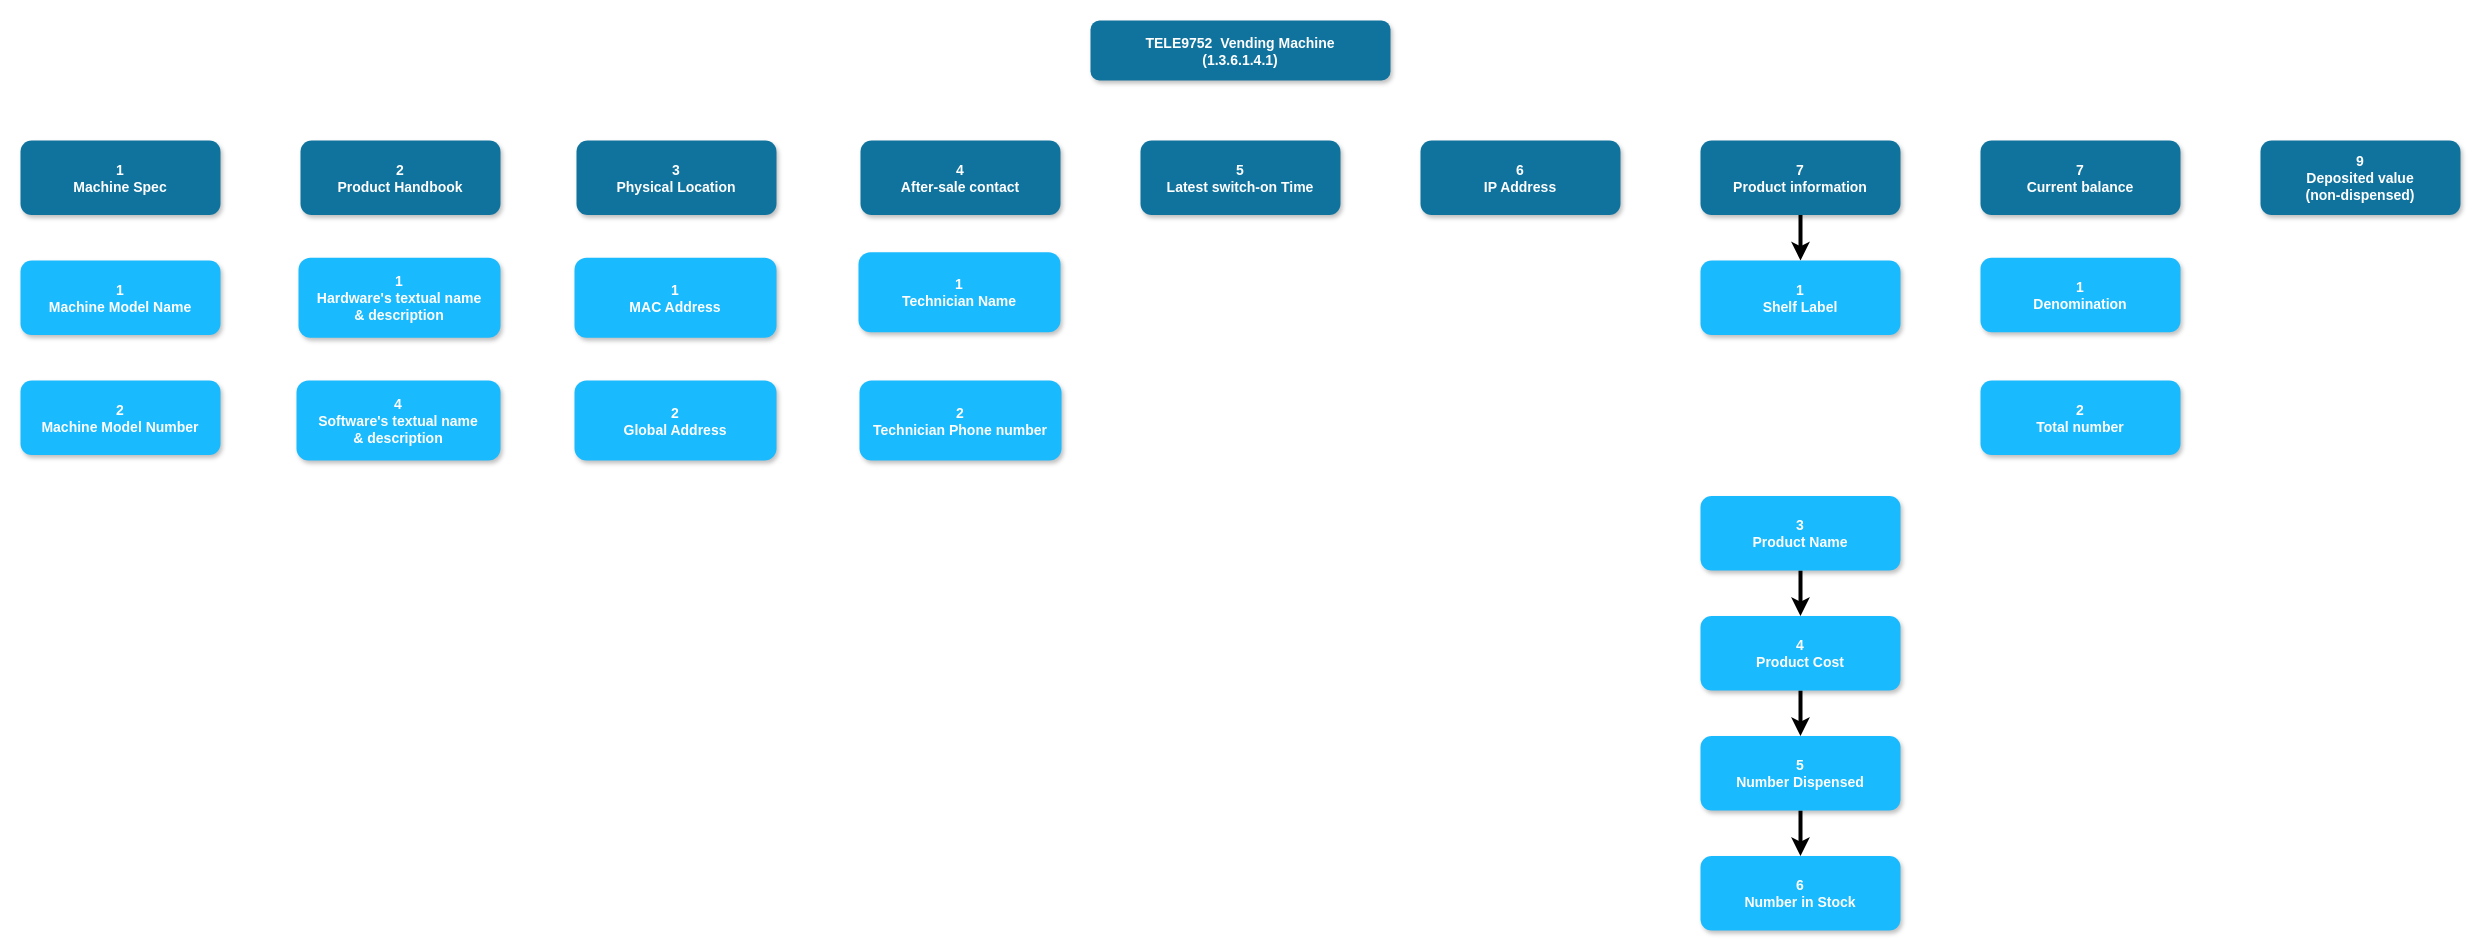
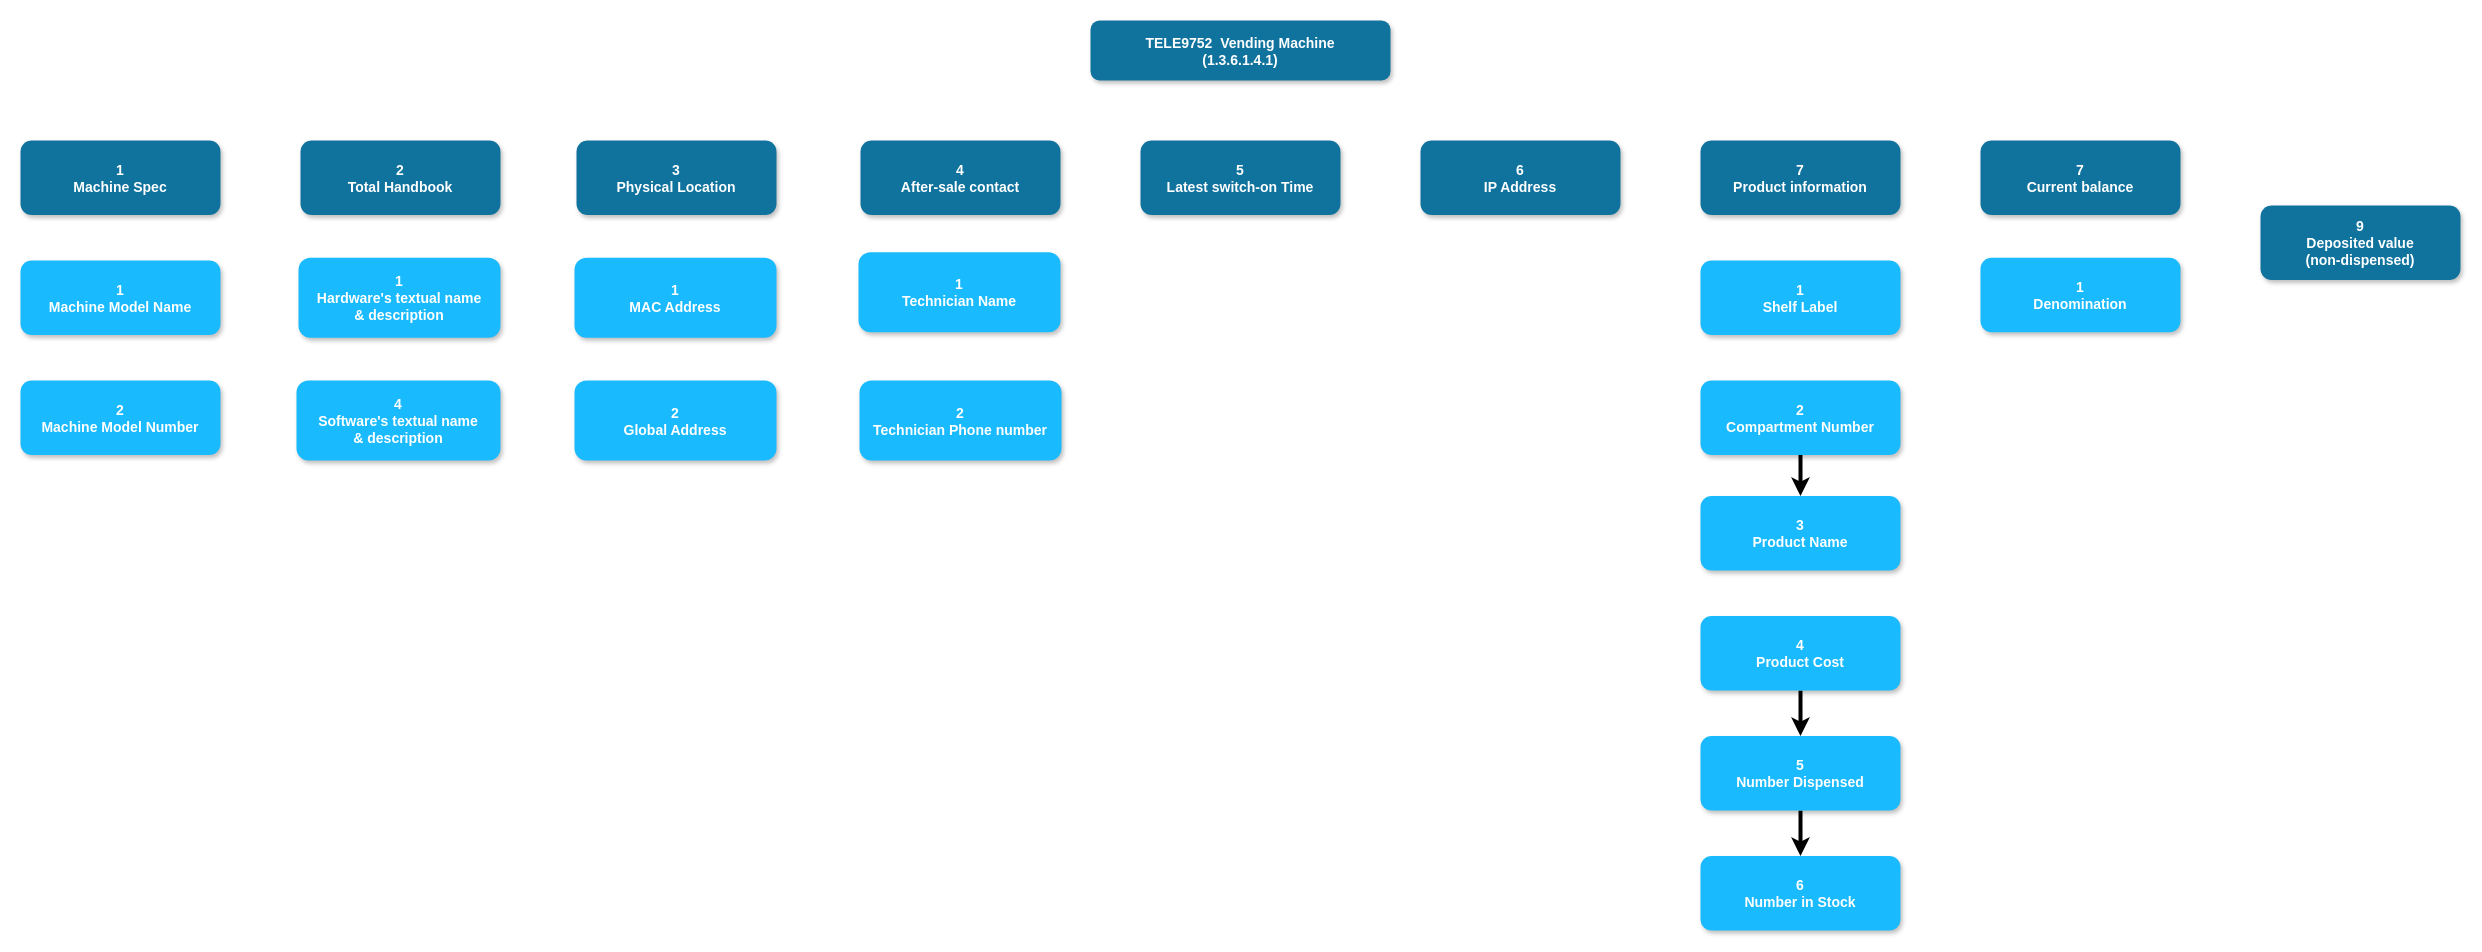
  <mxCell id="0" />
  <mxCell id="1" parent="0" />
  <mxCell id="2" value="TELE9752  Vending Machine&#10;(1.3.6.1.4.1)" style="rounded=1;fillColor=#10739E;strokeColor=none;shadow=1;gradientColor=none;fontStyle=1;fontColor=#FFFFFF;fontSize=14;" vertex="1" parent="1"><mxGeometry x="1090" y="20" width="300" height="60" as="geometry" /></mxCell>
  <mxCell id="3" value="1&#10;Machine Spec" style="rounded=1;fillColor=#10739E;strokeColor=none;shadow=1;gradientColor=none;fontStyle=1;fontColor=#FFFFFF;fontSize=14;" vertex="1" parent="1"><mxGeometry x="20" y="140" width="200" height="74.5" as="geometry" /></mxCell>
  <mxCell id="4" value="1&#10;Machine Model Name" style="rounded=1;fillColor=#1ABAFF;strokeColor=none;shadow=1;gradientColor=none;fontStyle=1;fontColor=#FFFFFF;fontSize=14;" vertex="1" parent="1"><mxGeometry x="20" y="260" width="200" height="74.5" as="geometry" /></mxCell>
  <mxCell id="5" value="2&#10;Machine Model Number" style="rounded=1;fillColor=#1ABAFF;strokeColor=none;shadow=1;gradientColor=none;fontStyle=1;fontColor=#FFFFFF;fontSize=14;" vertex="1" parent="1"><mxGeometry x="20" y="380" width="200" height="74.5" as="geometry" /></mxCell>
- <mxCell id="6" value="2&#10;Product Handbook" style="rounded=1;fillColor=#10739E;strokeColor=none;shadow=1;gradientColor=none;fontStyle=1;fontColor=#FFFFFF;fontSize=14;" vertex="1" parent="1"><mxGeometry x="300" y="140" width="200" height="74.5" as="geometry" /></mxCell>
+ <mxCell id="6" value="2&#10;Total Handbook" style="rounded=1;fillColor=#10739E;strokeColor=none;shadow=1;gradientColor=none;fontStyle=1;fontColor=#FFFFFF;fontSize=14;" vertex="1" parent="1"><mxGeometry x="300" y="140" width="200" height="74.5" as="geometry" /></mxCell>
  <mxCell id="7" value="1&#10;Hardware's textual name &#10;&amp; description" style="rounded=1;fillColor=#1ABAFF;strokeColor=none;shadow=1;gradientColor=none;fontStyle=1;fontColor=#FFFFFF;fontSize=14;" vertex="1" parent="1"><mxGeometry x="298" y="257.25" width="202" height="80" as="geometry" /></mxCell>
  <mxCell id="8" value="4&#10;Software's textual name &#10;&amp; description" style="rounded=1;fillColor=#1ABAFF;strokeColor=none;shadow=1;gradientColor=none;fontStyle=1;fontColor=#FFFFFF;fontSize=14;" vertex="1" parent="1"><mxGeometry x="296" y="380" width="204" height="80" as="geometry" /></mxCell>
  <mxCell id="9" value="3&#10;Physical Location" style="rounded=1;fillColor=#10739E;strokeColor=none;shadow=1;gradientColor=none;fontStyle=1;fontColor=#FFFFFF;fontSize=14;" vertex="1" parent="1"><mxGeometry x="576" y="140" width="200" height="74.5" as="geometry" /></mxCell>
  <mxCell id="10" value="4&#10;After-sale contact" style="rounded=1;fillColor=#10739E;strokeColor=none;shadow=1;gradientColor=none;fontStyle=1;fontColor=#FFFFFF;fontSize=14;" vertex="1" parent="1"><mxGeometry x="860" y="140" width="200" height="74.5" as="geometry" /></mxCell>
  <mxCell id="11" value="1&#10;Technician Name" style="rounded=1;fillColor=#1ABAFF;strokeColor=none;shadow=1;gradientColor=none;fontStyle=1;fontColor=#FFFFFF;fontSize=14;" vertex="1" parent="1"><mxGeometry x="858" y="251.75" width="202" height="80" as="geometry" /></mxCell>
  <mxCell id="12" value="2&#10;Technician Phone number" style="rounded=1;fillColor=#1ABAFF;strokeColor=none;shadow=1;gradientColor=none;fontStyle=1;fontColor=#FFFFFF;fontSize=14;" vertex="1" parent="1"><mxGeometry x="859" y="380" width="202" height="80" as="geometry" /></mxCell>
  <mxCell id="13" value="5&#10;Latest switch-on Time" style="rounded=1;fillColor=#10739E;strokeColor=none;shadow=1;gradientColor=none;fontStyle=1;fontColor=#FFFFFF;fontSize=14;" vertex="1" parent="1"><mxGeometry x="1140" y="140" width="200" height="74.5" as="geometry" /></mxCell>
  <mxCell id="14" value="6&#10;IP Address" style="rounded=1;fillColor=#10739E;strokeColor=none;shadow=1;gradientColor=none;fontStyle=1;fontColor=#FFFFFF;fontSize=14;" vertex="1" parent="1"><mxGeometry x="1420" y="140" width="200" height="74.5" as="geometry" /></mxCell>
- <mxCell id="15" value="" style="edgeStyle=orthogonalEdgeStyle;rounded=0;orthogonalLoop=1;jettySize=auto;html=1;strokeWidth=4;" edge="1" parent="1" source="16" target="17"><mxGeometry relative="1" as="geometry" /></mxCell>
  <mxCell id="16" value="7&#10;Product information" style="rounded=1;fillColor=#10739E;strokeColor=none;shadow=1;gradientColor=none;fontStyle=1;fontColor=#FFFFFF;fontSize=14;" vertex="1" parent="1"><mxGeometry x="1700" y="140" width="200" height="74.5" as="geometry" /></mxCell>
  <mxCell id="17" value="1&#10;Shelf Label" style="rounded=1;fillColor=#1ABAFF;strokeColor=none;shadow=1;gradientColor=none;fontStyle=1;fontColor=#FFFFFF;fontSize=14;" vertex="1" parent="1"><mxGeometry x="1700" y="260" width="200" height="74.5" as="geometry" /></mxCell>
- <mxCell id="20" style="edgeStyle=orthogonalEdgeStyle;rounded=1;orthogonalLoop=1;jettySize=auto;html=1;exitX=0.5;exitY=1;exitDx=0;exitDy=0;entryX=0.5;entryY=0;entryDx=0;entryDy=0;strokeColor=#000000;strokeWidth=4;endArrow=classic;endFill=1;" edge="1" parent="1" source="21" target="23"><mxGeometry relative="1" as="geometry" /></mxCell>
+ <mxCell id="18" style="edgeStyle=orthogonalEdgeStyle;rounded=1;orthogonalLoop=1;jettySize=auto;html=1;exitX=0.5;exitY=1;exitDx=0;exitDy=0;entryX=0.5;entryY=0;entryDx=0;entryDy=0;strokeColor=#000000;strokeWidth=4;endArrow=classic;endFill=1;" edge="1" parent="1" source="19" target="21"><mxGeometry relative="1" as="geometry" /></mxCell>
+ <mxCell id="19" value="2&#10;Compartment Number" style="rounded=1;fillColor=#1ABAFF;strokeColor=none;shadow=1;gradientColor=none;fontStyle=1;fontColor=#FFFFFF;fontSize=14;" vertex="1" parent="1"><mxGeometry x="1700" y="380" width="200" height="74.5" as="geometry" /></mxCell>
  <mxCell id="21" value="3&#10;Product Name" style="rounded=1;fillColor=#1ABAFF;strokeColor=none;shadow=1;gradientColor=none;fontStyle=1;fontColor=#FFFFFF;fontSize=14;" vertex="1" parent="1"><mxGeometry x="1700" y="495.5" width="200" height="74.5" as="geometry" /></mxCell>
  <mxCell id="22" style="edgeStyle=orthogonalEdgeStyle;rounded=1;orthogonalLoop=1;jettySize=auto;html=1;exitX=0.5;exitY=1;exitDx=0;exitDy=0;entryX=0.5;entryY=0;entryDx=0;entryDy=0;strokeColor=#000000;strokeWidth=4;endArrow=classic;endFill=1;" edge="1" parent="1" source="23" target="25"><mxGeometry relative="1" as="geometry" /></mxCell>
  <mxCell id="23" value="4&#10;Product Cost" style="rounded=1;fillColor=#1ABAFF;strokeColor=none;shadow=1;gradientColor=none;fontStyle=1;fontColor=#FFFFFF;fontSize=14;" vertex="1" parent="1"><mxGeometry x="1700" y="615.5" width="200" height="74.5" as="geometry" /></mxCell>
  <mxCell id="24" style="edgeStyle=orthogonalEdgeStyle;rounded=1;orthogonalLoop=1;jettySize=auto;html=1;exitX=0.5;exitY=1;exitDx=0;exitDy=0;entryX=0.5;entryY=0;entryDx=0;entryDy=0;strokeColor=#000000;strokeWidth=4;endArrow=classic;endFill=1;" edge="1" parent="1" source="25" target="26"><mxGeometry relative="1" as="geometry" /></mxCell>
  <mxCell id="25" value="5&#10;Number Dispensed" style="rounded=1;fillColor=#1ABAFF;strokeColor=none;shadow=1;gradientColor=none;fontStyle=1;fontColor=#FFFFFF;fontSize=14;" vertex="1" parent="1"><mxGeometry x="1700" y="735.5" width="200" height="74.5" as="geometry" /></mxCell>
  <mxCell id="26" value="6&#10;Number in Stock" style="rounded=1;fillColor=#1ABAFF;strokeColor=none;shadow=1;gradientColor=none;fontStyle=1;fontColor=#FFFFFF;fontSize=14;" vertex="1" parent="1"><mxGeometry x="1700" y="855.5" width="200" height="74.5" as="geometry" /></mxCell>
  <mxCell id="27" value="7&#10;Current balance" style="rounded=1;fillColor=#10739E;strokeColor=none;shadow=1;gradientColor=none;fontStyle=1;fontColor=#FFFFFF;fontSize=14;" vertex="1" parent="1"><mxGeometry x="1980" y="140" width="200" height="74.5" as="geometry" /></mxCell>
  <mxCell id="28" value="1&#10;Denomination" style="rounded=1;fillColor=#1ABAFF;strokeColor=none;shadow=1;gradientColor=none;fontStyle=1;fontColor=#FFFFFF;fontSize=14;" vertex="1" parent="1"><mxGeometry x="1980" y="257.25" width="200" height="74.5" as="geometry" /></mxCell>
- <mxCell id="29" value="2&#10;Total number" style="rounded=1;fillColor=#1ABAFF;strokeColor=none;shadow=1;gradientColor=none;fontStyle=1;fontColor=#FFFFFF;fontSize=14;" vertex="1" parent="1"><mxGeometry x="1980" y="380" width="200" height="74.5" as="geometry" /></mxCell>
- <mxCell id="30" value="9&#10;Deposited value&#10;(non-dispensed)" style="rounded=1;fillColor=#10739E;strokeColor=none;shadow=1;gradientColor=none;fontStyle=1;fontColor=#FFFFFF;fontSize=14;" vertex="1" parent="1"><mxGeometry x="2260" y="140" width="200" height="74.5" as="geometry" /></mxCell>
+ <mxCell id="30" value="9&#10;Deposited value&#10;(non-dispensed)" style="rounded=1;fillColor=#10739E;strokeColor=none;shadow=1;gradientColor=none;fontStyle=1;fontColor=#FFFFFF;fontSize=14;" vertex="1" parent="1"><mxGeometry x="2260" y="205" width="200" height="74.5" as="geometry" /></mxCell>
  <mxCell id="31" value="1&#10;MAC Address" style="rounded=1;fillColor=#1ABAFF;strokeColor=none;shadow=1;gradientColor=none;fontStyle=1;fontColor=#FFFFFF;fontSize=14;" vertex="1" parent="1"><mxGeometry x="574" y="257.25" width="202" height="80" as="geometry" /></mxCell>
  <mxCell id="32" value="2&#10;Global Address" style="rounded=1;fillColor=#1ABAFF;strokeColor=none;shadow=1;gradientColor=none;fontStyle=1;fontColor=#FFFFFF;fontSize=14;" vertex="1" parent="1"><mxGeometry x="574" y="380" width="202" height="80" as="geometry" /></mxCell>
